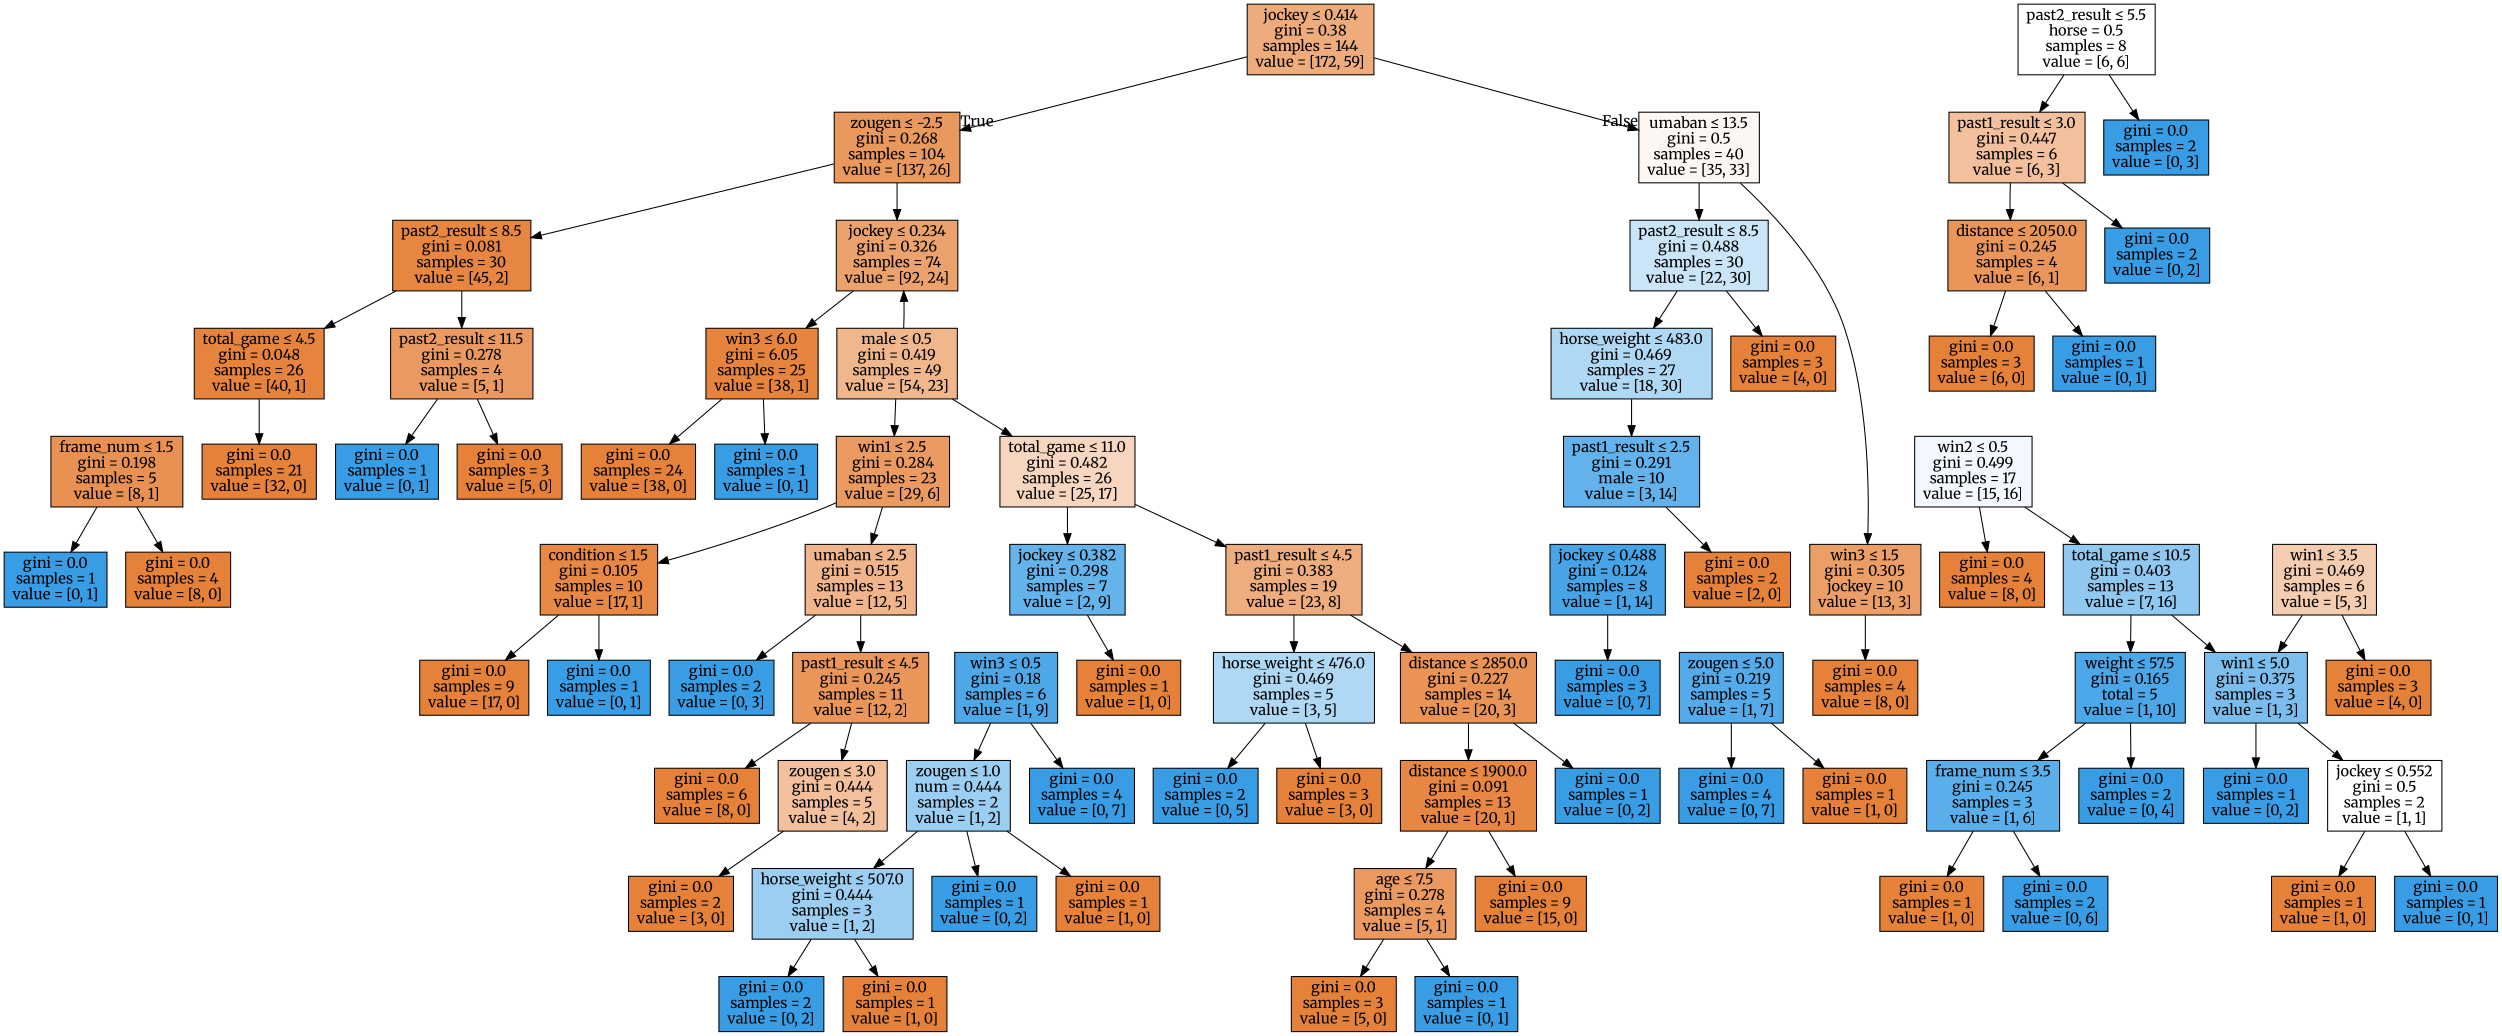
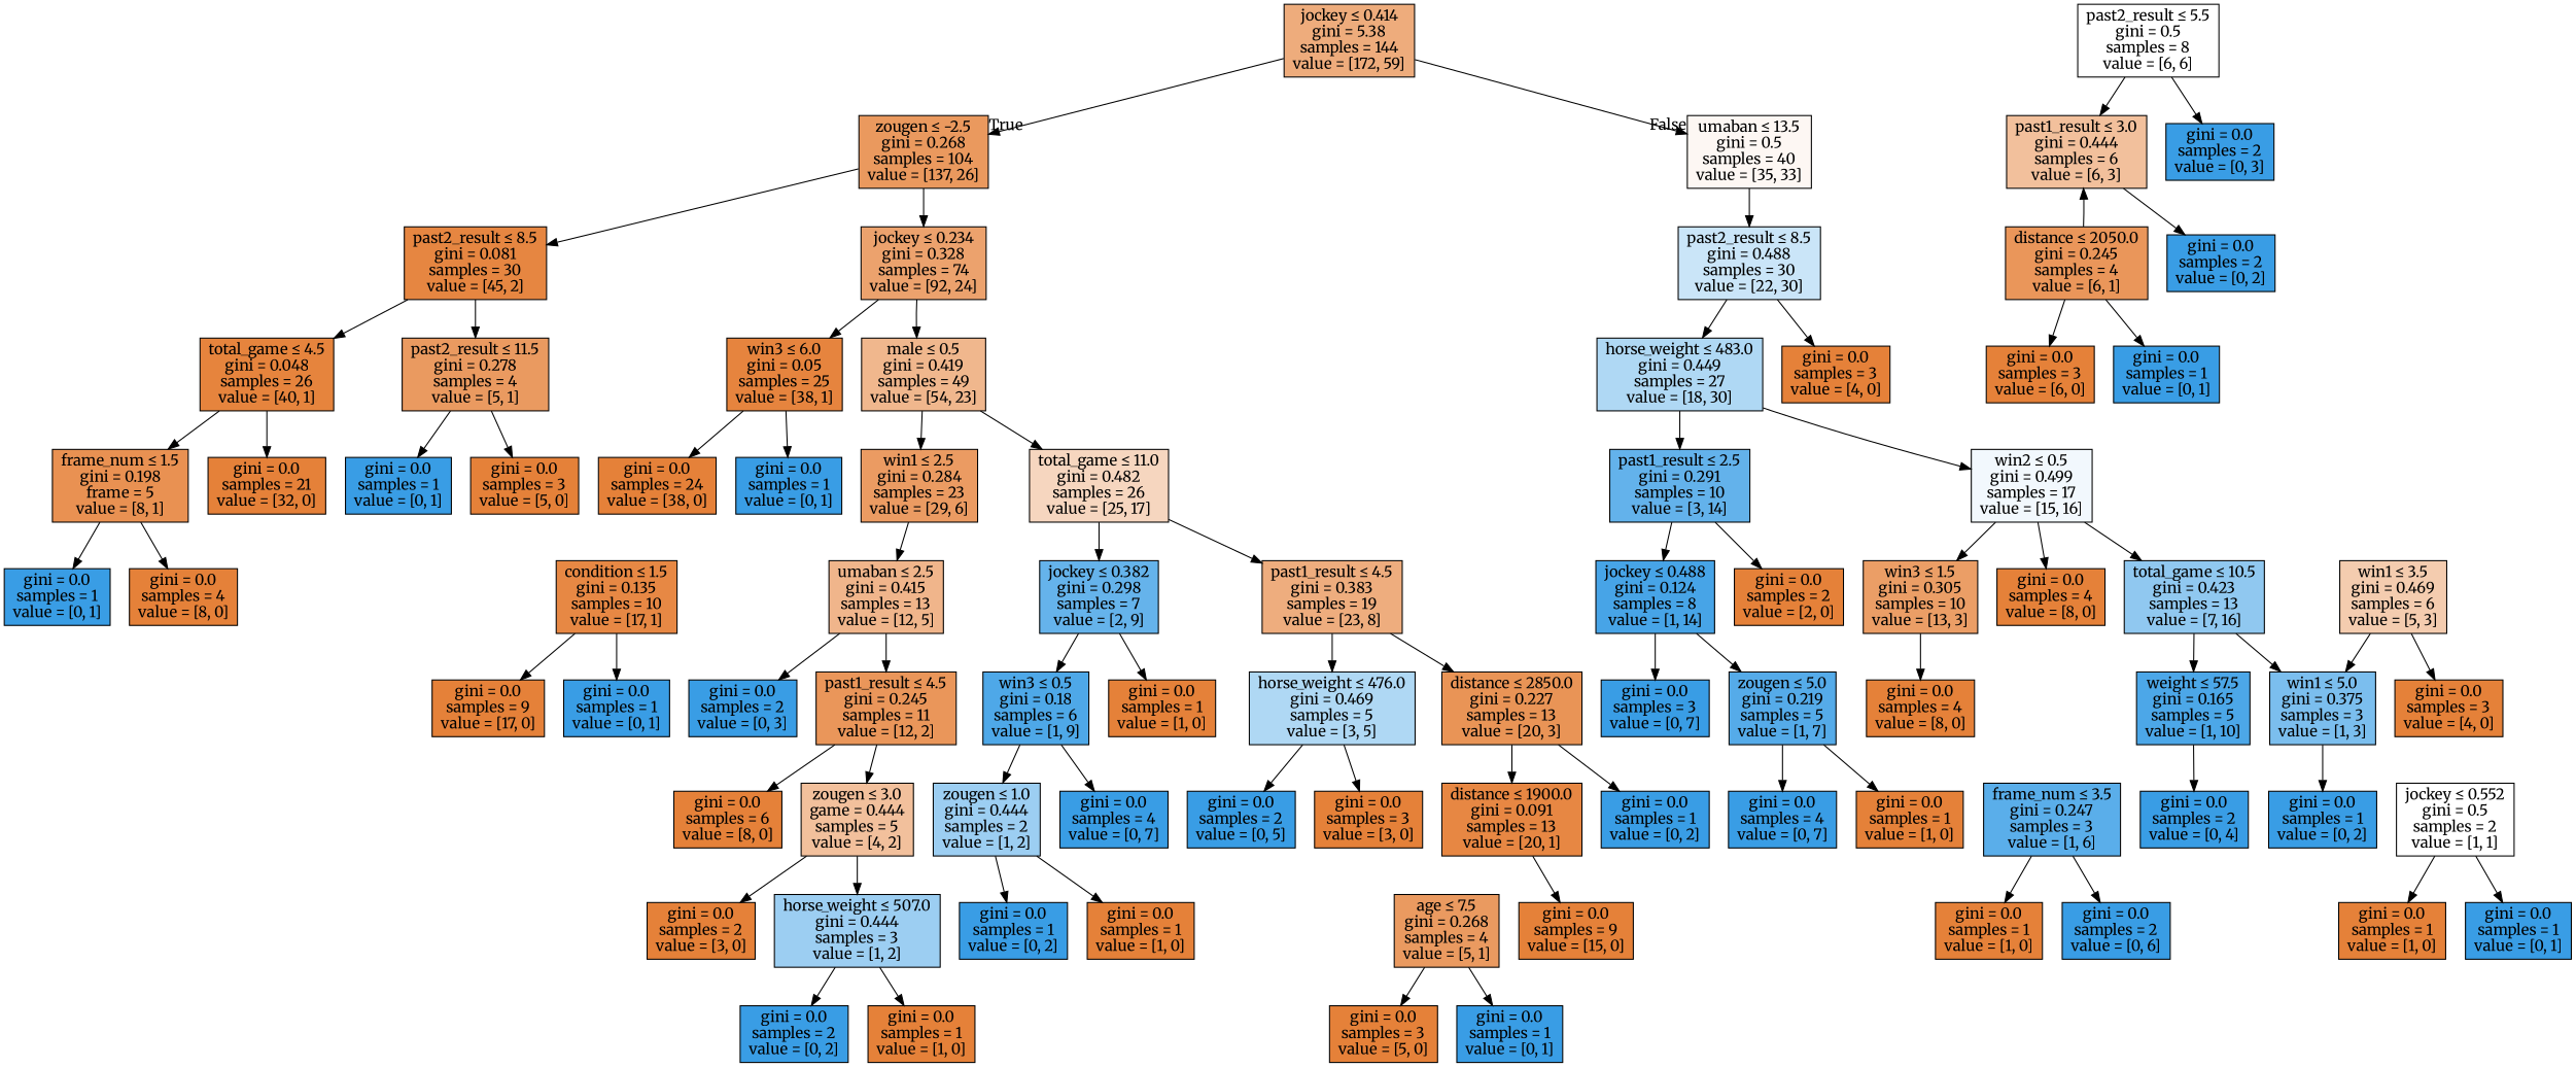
  digraph {
    fontname=Merriweather
    node [color=black fillcolor="#e58139ff" fontname=Merriweather shape=box style=filled]
    edge [fontname=Merriweather]
-   n1 [fillcolor="#e58139a8" label=<jockey &le; 0.414<br/>gini = 0.38<br/>samples = 144<br/>value = [172, 59]>]
+   n1 [fillcolor="#e58139a8" label=<jockey &le; 0.414<br/>gini = 5.38<br/>samples = 144<br/>value = [172, 59]>]
    n2 [fillcolor="#e58139cf" label=<zougen &le; -2.5<br/>gini = 0.268<br/>samples = 104<br/>value = [137, 26]>]
    n3 [fillcolor="#e581390f" label=<umaban &le; 13.5<br/>gini = 0.5<br/>samples = 40<br/>value = [35, 33]>]
    n4 [fillcolor="#e58139f4" label=<past2_result &le; 8.5<br/>gini = 0.081<br/>samples = 30<br/>value = [45, 2]>]
-   n5 [fillcolor="#e58139bc" label=<jockey &le; 0.234<br/>gini = 0.326<br/>samples = 74<br/>value = [92, 24]>]
+   n5 [fillcolor="#e58139bc" label=<jockey &le; 0.234<br/>gini = 0.328<br/>samples = 74<br/>value = [92, 24]>]
    n6 [fillcolor="#399de544" label=<past2_result &le; 8.5<br/>gini = 0.488<br/>samples = 30<br/>value = [22, 30]>]
-   n7 [fillcolor="#e58139c4" label=<win3 &le; 1.5<br/>gini = 0.305<br/>jockey = 10<br/>value = [13, 3]>]
+   n7 [fillcolor="#e58139c4" label=<win3 &le; 1.5<br/>gini = 0.305<br/>samples = 10<br/>value = [13, 3]>]
    n8 [fillcolor="#e58139f9" label=<total_game &le; 4.5<br/>gini = 0.048<br/>samples = 26<br/>value = [40, 1]>]
    n9 [fillcolor="#e58139cc" label=<past2_result &le; 11.5<br/>gini = 0.278<br/>samples = 4<br/>value = [5, 1]>]
-   n10 [fillcolor="#e58139f8" label=<win3 &le; 6.0<br/>gini = 6.05<br/>samples = 25<br/>value = [38, 1]>]
+   n10 [fillcolor="#e58139f8" label=<win3 &le; 6.0<br/>gini = 0.05<br/>samples = 25<br/>value = [38, 1]>]
    n11 [fillcolor="#e5813992" label=<male &le; 0.5<br/>gini = 0.419<br/>samples = 49<br/>value = [54, 23]>]
-   n12 [fillcolor="#e58139df" label=<frame_num &le; 1.5<br/>gini = 0.198<br/>samples = 5<br/>value = [8, 1]>]
+   n12 [fillcolor="#e58139df" label=<frame_num &le; 1.5<br/>gini = 0.198<br/>frame = 5<br/>value = [8, 1]>]
    n13 [label=<gini = 0.0<br/>samples = 21<br/>value = [32, 0]>]
    n14 [fillcolor="#399de5ff" label=<gini = 0.0<br/>samples = 1<br/>value = [0, 1]>]
    n15 [label=<gini = 0.0<br/>samples = 3<br/>value = [5, 0]>]
    n16 [fillcolor="#399de5ff" label=<gini = 0.0<br/>samples = 1<br/>value = [0, 1]>]
    n17 [label=<gini = 0.0<br/>samples = 4<br/>value = [8, 0]>]
    n18 [label=<gini = 0.0<br/>samples = 24<br/>value = [38, 0]>]
    n19 [fillcolor="#399de5ff" label=<gini = 0.0<br/>samples = 1<br/>value = [0, 1]>]
    n20 [fillcolor="#e58139ca" label=<win1 &le; 2.5<br/>gini = 0.284<br/>samples = 23<br/>value = [29, 6]>]
    n21 [fillcolor="#e5813952" label=<total_game &le; 11.0<br/>gini = 0.482<br/>samples = 26<br/>value = [25, 17]>]
-   n22 [fillcolor="#e58139f0" label=<condition &le; 1.5<br/>gini = 0.105<br/>samples = 10<br/>value = [17, 1]>]
-   n23 [fillcolor="#e5813995" label=<umaban &le; 2.5<br/>gini = 0.515<br/>samples = 13<br/>value = [12, 5]>]
+   n22 [fillcolor="#e58139f0" label=<condition &le; 1.5<br/>gini = 0.135<br/>samples = 10<br/>value = [17, 1]>]
+   n23 [fillcolor="#e5813995" label=<umaban &le; 2.5<br/>gini = 0.415<br/>samples = 13<br/>value = [12, 5]>]
    n24 [fillcolor="#399de5c6" label=<jockey &le; 0.382<br/>gini = 0.298<br/>samples = 7<br/>value = [2, 9]>]
    n25 [fillcolor="#e58139a6" label=<past1_result &le; 4.5<br/>gini = 0.383<br/>samples = 19<br/>value = [23, 8]>]
    n26 [label=<gini = 0.0<br/>samples = 9<br/>value = [17, 0]>]
    n27 [fillcolor="#399de5ff" label=<gini = 0.0<br/>samples = 1<br/>value = [0, 1]>]
    n28 [fillcolor="#399de5ff" label=<gini = 0.0<br/>samples = 2<br/>value = [0, 3]>]
    n29 [fillcolor="#e58139d4" label=<past1_result &le; 4.5<br/>gini = 0.245<br/>samples = 11<br/>value = [12, 2]>]
    n30 [label=<gini = 0.0<br/>samples = 6<br/>value = [8, 0]>]
-   n31 [fillcolor="#e581397f" label=<zougen &le; 3.0<br/>gini = 0.444<br/>samples = 5<br/>value = [4, 2]>]
+   n31 [fillcolor="#e581397f" label=<zougen &le; 3.0<br/>game = 0.444<br/>samples = 5<br/>value = [4, 2]>]
    n32 [label=<gini = 0.0<br/>samples = 2<br/>value = [3, 0]>]
    n33 [fillcolor="#399de57f" label=<horse_weight &le; 507.0<br/>gini = 0.444<br/>samples = 3<br/>value = [1, 2]>]
    n34 [fillcolor="#399de5ff" label=<gini = 0.0<br/>samples = 2<br/>value = [0, 2]>]
    n35 [label=<gini = 0.0<br/>samples = 1<br/>value = [1, 0]>]
    n36 [fillcolor="#399de5e3" label=<win3 &le; 0.5<br/>gini = 0.18<br/>samples = 6<br/>value = [1, 9]>]
    n37 [label=<gini = 0.0<br/>samples = 1<br/>value = [1, 0]>]
    n38 [fillcolor="#399de566" label=<horse_weight &le; 476.0<br/>gini = 0.469<br/>samples = 5<br/>value = [3, 5]>]
-   n39 [fillcolor="#e58139d9" label=<distance &le; 2850.0<br/>gini = 0.227<br/>samples = 14<br/>value = [20, 3]>]
-   n40 [fillcolor="#399de57f" label=<zougen &le; 1.0<br/>num = 0.444<br/>samples = 2<br/>value = [1, 2]>]
+   n39 [fillcolor="#e58139d9" label=<distance &le; 2850.0<br/>gini = 0.227<br/>samples = 13<br/>value = [20, 3]>]
+   n40 [fillcolor="#399de57f" label=<zougen &le; 1.0<br/>gini = 0.444<br/>samples = 2<br/>value = [1, 2]>]
    n41 [fillcolor="#399de5ff" label=<gini = 0.0<br/>samples = 4<br/>value = [0, 7]>]
    n42 [fillcolor="#399de5ff" label=<gini = 0.0<br/>samples = 1<br/>value = [0, 2]>]
    n43 [label=<gini = 0.0<br/>samples = 1<br/>value = [1, 0]>]
    n44 [fillcolor="#399de5ff" label=<gini = 0.0<br/>samples = 2<br/>value = [0, 5]>]
    n45 [label=<gini = 0.0<br/>samples = 3<br/>value = [3, 0]>]
    n46 [fillcolor="#e58139f2" label=<distance &le; 1900.0<br/>gini = 0.091<br/>samples = 13<br/>value = [20, 1]>]
    n47 [fillcolor="#399de5ff" label=<gini = 0.0<br/>samples = 1<br/>value = [0, 2]>]
-   n48 [fillcolor="#e58139cc" label=<age &le; 7.5<br/>gini = 0.278<br/>samples = 4<br/>value = [5, 1]>]
+   n48 [fillcolor="#e58139cc" label=<age &le; 7.5<br/>gini = 0.268<br/>samples = 4<br/>value = [5, 1]>]
    n49 [label=<gini = 0.0<br/>samples = 9<br/>value = [15, 0]>]
    n50 [label=<gini = 0.0<br/>samples = 3<br/>value = [5, 0]>]
    n51 [fillcolor="#399de5ff" label=<gini = 0.0<br/>samples = 1<br/>value = [0, 1]>]
-   n52 [fillcolor="#399de566" label=<horse_weight &le; 483.0<br/>gini = 0.469<br/>samples = 27<br/>value = [18, 30]>]
+   n52 [fillcolor="#399de566" label=<horse_weight &le; 483.0<br/>gini = 0.449<br/>samples = 27<br/>value = [18, 30]>]
    n53 [label=<gini = 0.0<br/>samples = 3<br/>value = [4, 0]>]
    n54 [label=<gini = 0.0<br/>samples = 4<br/>value = [8, 0]>]
-   n55 [fillcolor="#399de5c8" label=<past1_result &le; 2.5<br/>gini = 0.291<br/>male = 10<br/>value = [3, 14]>]
+   n55 [fillcolor="#399de5c8" label=<past1_result &le; 2.5<br/>gini = 0.291<br/>samples = 10<br/>value = [3, 14]>]
    n56 [fillcolor="#399de510" label=<win2 &le; 0.5<br/>gini = 0.499<br/>samples = 17<br/>value = [15, 16]>]
    n57 [fillcolor="#399de5ed" label=<jockey &le; 0.488<br/>gini = 0.124<br/>samples = 8<br/>value = [1, 14]>]
    n58 [label=<gini = 0.0<br/>samples = 2<br/>value = [2, 0]>]
    n59 [label=<gini = 0.0<br/>samples = 4<br/>value = [8, 0]>]
-   n60 [fillcolor="#399de58f" label=<total_game &le; 10.5<br/>gini = 0.403<br/>samples = 13<br/>value = [7, 16]>]
+   n60 [fillcolor="#399de58f" label=<total_game &le; 10.5<br/>gini = 0.423<br/>samples = 13<br/>value = [7, 16]>]
    n61 [fillcolor="#399de5ff" label=<gini = 0.0<br/>samples = 3<br/>value = [0, 7]>]
    n62 [fillcolor="#399de5db" label=<zougen &le; 5.0<br/>gini = 0.219<br/>samples = 5<br/>value = [1, 7]>]
    n63 [fillcolor="#399de5ff" label=<gini = 0.0<br/>samples = 4<br/>value = [0, 7]>]
    n64 [label=<gini = 0.0<br/>samples = 1<br/>value = [1, 0]>]
-   n65 [fillcolor="#399de5e6" label=<weight &le; 57.5<br/>gini = 0.165<br/>total = 5<br/>value = [1, 10]>]
+   n65 [fillcolor="#399de5e6" label=<weight &le; 57.5<br/>gini = 0.165<br/>samples = 5<br/>value = [1, 10]>]
    n66 [fillcolor="#399de5aa" label=<win1 &le; 5.0<br/>gini = 0.375<br/>samples = 3<br/>value = [1, 3]>]
-   n67 [fillcolor="#399de5d4" label=<frame_num &le; 3.5<br/>gini = 0.245<br/>samples = 3<br/>value = [1, 6]>]
+   n67 [fillcolor="#399de5d4" label=<frame_num &le; 3.5<br/>gini = 0.247<br/>samples = 3<br/>value = [1, 6]>]
    n68 [fillcolor="#399de5ff" label=<gini = 0.0<br/>samples = 2<br/>value = [0, 4]>]
-   n69 [fillcolor="#e5813900" label=<past2_result &le; 5.5<br/>horse = 0.5<br/>samples = 8<br/>value = [6, 6]>]
-   n70 [fillcolor="#e581397f" label=<past1_result &le; 3.0<br/>gini = 0.447<br/>samples = 6<br/>value = [6, 3]>]
+   n69 [fillcolor="#e5813900" label=<past2_result &le; 5.5<br/>gini = 0.5<br/>samples = 8<br/>value = [6, 6]>]
+   n70 [fillcolor="#e581397f" label=<past1_result &le; 3.0<br/>gini = 0.444<br/>samples = 6<br/>value = [6, 3]>]
    n71 [fillcolor="#399de5ff" label=<gini = 0.0<br/>samples = 2<br/>value = [0, 3]>]
    n72 [label=<gini = 0.0<br/>samples = 1<br/>value = [1, 0]>]
    n73 [fillcolor="#399de5ff" label=<gini = 0.0<br/>samples = 2<br/>value = [0, 6]>]
    n74 [fillcolor="#e58139d4" label=<distance &le; 2050.0<br/>gini = 0.245<br/>samples = 4<br/>value = [6, 1]>]
    n75 [fillcolor="#399de5ff" label=<gini = 0.0<br/>samples = 2<br/>value = [0, 2]>]
    n76 [label=<gini = 0.0<br/>samples = 3<br/>value = [6, 0]>]
    n77 [fillcolor="#399de5ff" label=<gini = 0.0<br/>samples = 1<br/>value = [0, 1]>]
    n78 [fillcolor="#e5813966" label=<win1 &le; 3.5<br/>gini = 0.469<br/>samples = 6<br/>value = [5, 3]>]
    n79 [label=<gini = 0.0<br/>samples = 3<br/>value = [4, 0]>]
    n80 [fillcolor="#399de5ff" label=<gini = 0.0<br/>samples = 1<br/>value = [0, 2]>]
    n81 [fillcolor="#e5813900" label=<jockey &le; 0.552<br/>gini = 0.5<br/>samples = 2<br/>value = [1, 1]>]
    n82 [label=<gini = 0.0<br/>samples = 1<br/>value = [1, 0]>]
    n83 [fillcolor="#399de5ff" label=<gini = 0.0<br/>samples = 1<br/>value = [0, 1]>]
    n1 -> n2 [headlabel=True labelangle=45 labeldistance=2.5]
    n1 -> n3 [headlabel=False labelangle=-45 labeldistance=2.5]
    n2 -> n4
    n2 -> n5
    n3 -> n6
-   n3 -> n7
+   n56 -> n7
    n4 -> n8
    n4 -> n9
    n5 -> n10
-   n11 -> n5
+   n5 -> n11
    n6 -> n52
    n6 -> n53
    n7 -> n54
+   n8 -> n12
    n8 -> n13
    n9 -> n14
    n9 -> n15
    n10 -> n18
    n10 -> n19
    n11 -> n20
    n11 -> n21
    n12 -> n16
    n12 -> n17
-   n20 -> n22
    n20 -> n23
    n21 -> n24
    n21 -> n25
    n22 -> n26
    n22 -> n27
    n23 -> n28
    n23 -> n29
+   n24 -> n36
    n24 -> n37
    n25 -> n38
    n25 -> n39
    n29 -> n30
    n29 -> n31
    n31 -> n32
-   n40 -> n33
+   n31 -> n33
    n33 -> n34
    n33 -> n35
    n36 -> n40
    n36 -> n41
    n38 -> n44
    n38 -> n45
    n39 -> n46
    n39 -> n47
    n40 -> n42
    n40 -> n43
-   n46 -> n48
    n46 -> n49
    n48 -> n50
    n48 -> n51
    n52 -> n55
+   n52 -> n56
+   n55 -> n57
    n55 -> n58
    n56 -> n59
    n56 -> n60
    n57 -> n61
+   n57 -> n62
    n60 -> n65
    n60 -> n66
    n62 -> n63
    n62 -> n64
-   n65 -> n67
    n65 -> n68
    n66 -> n80
-   n66 -> n81
    n67 -> n72
    n67 -> n73
    n69 -> n70
    n69 -> n71
-   n70 -> n74
+   n74 -> n70
    n70 -> n75
    n74 -> n76
    n74 -> n77
    n78 -> n66
    n78 -> n79
    n81 -> n82
    n81 -> n83
  }
